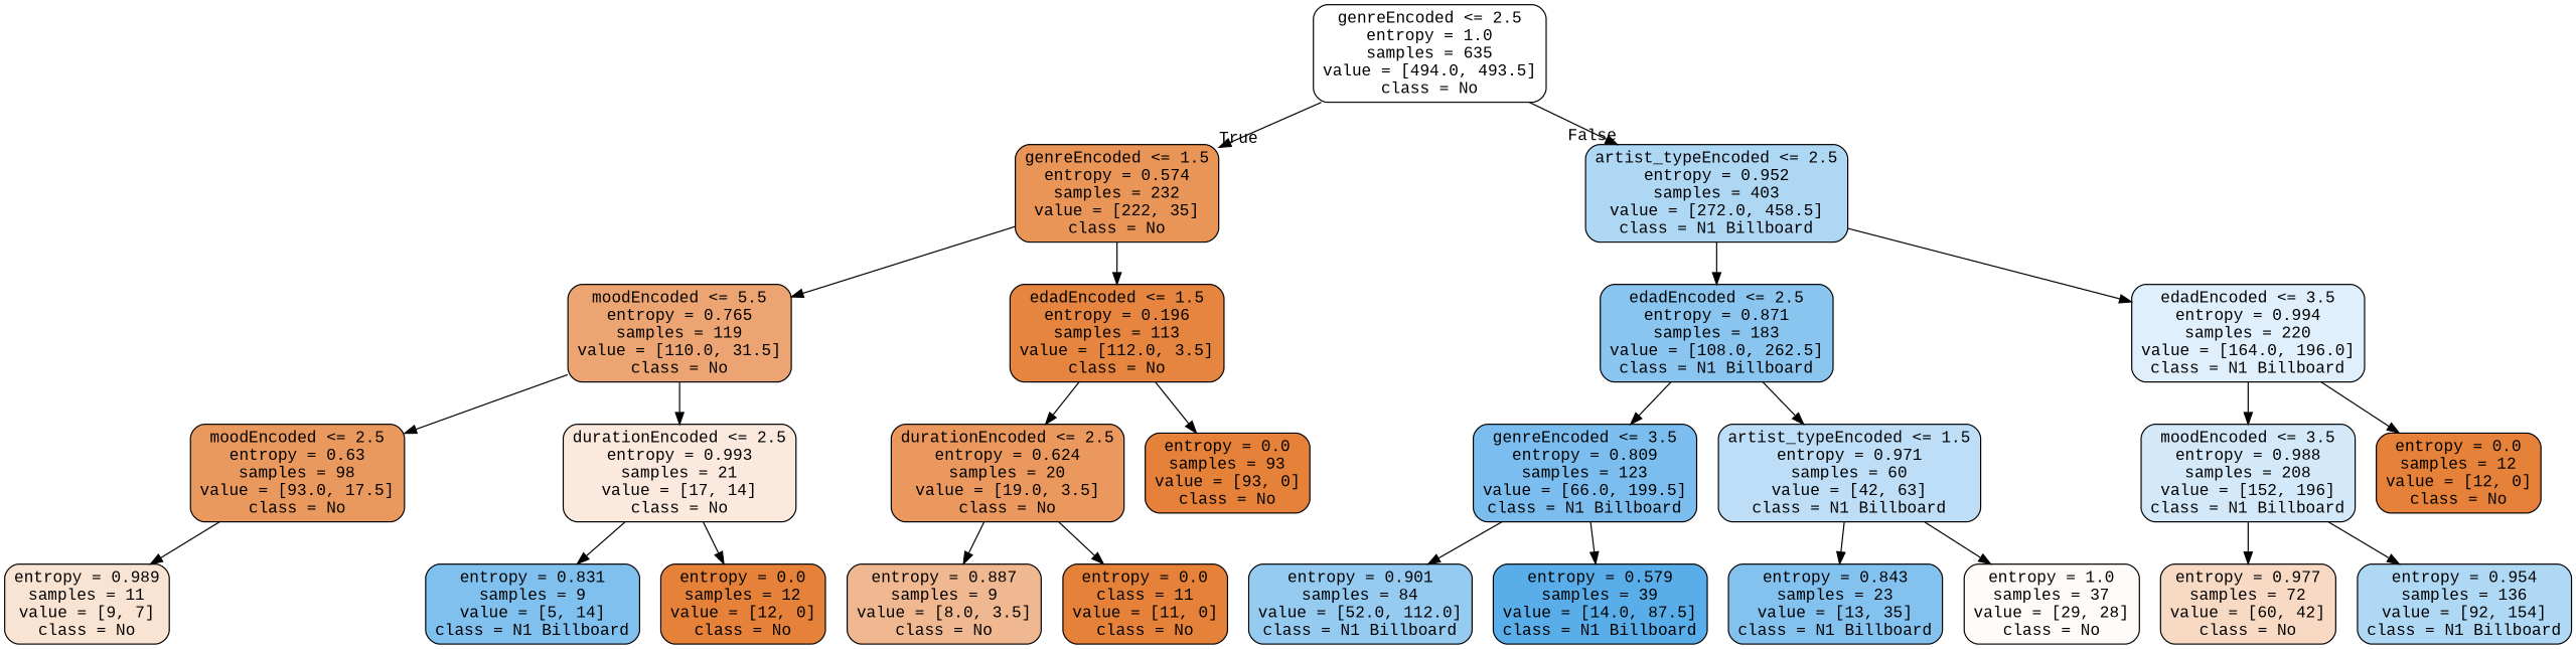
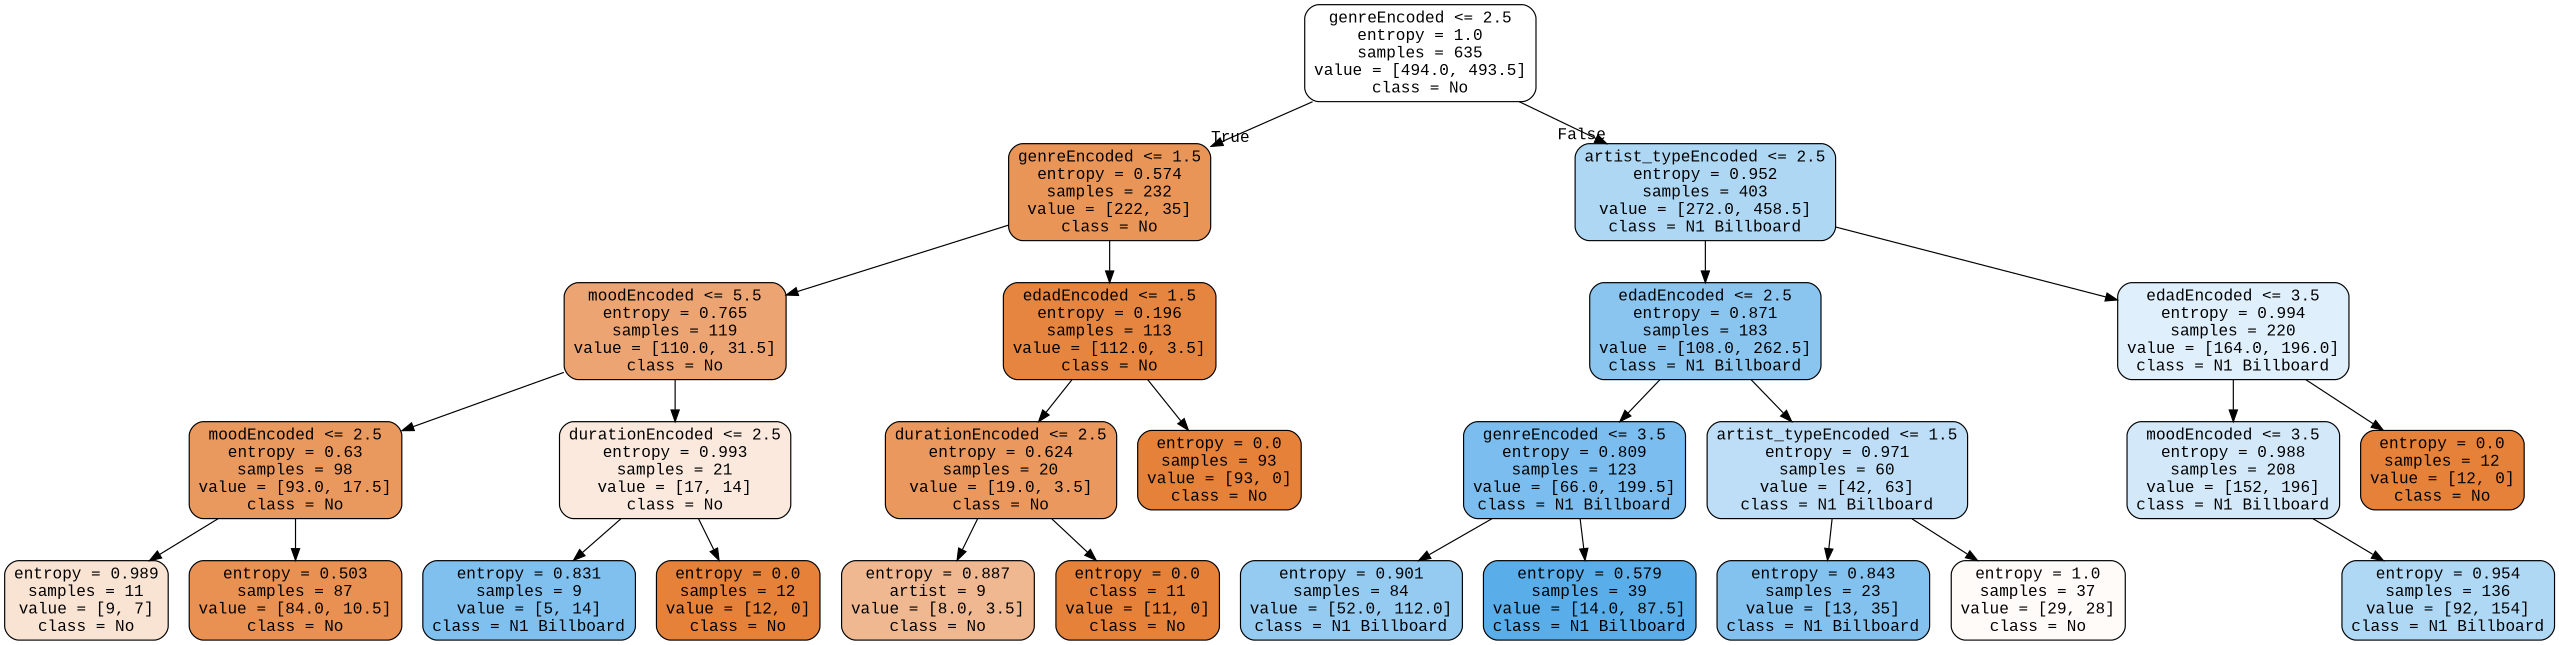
  digraph {
    fontname="Liberation Mono"
    node [color=black fillcolor="#e58139" fontname="Liberation Mono" shape=box style="filled, rounded"]
    edge [fontname="Liberation Mono"]
    n1 [fillcolor="#ffffff" label="genreEncoded <= 2.5\nentropy = 1.0\nsamples = 635\nvalue = [494.0, 493.5]\nclass = No"]
    n2 [fillcolor="#e99558" label="genreEncoded <= 1.5\nentropy = 0.574\nsamples = 232\nvalue = [222, 35]\nclass = No"]
    n3 [fillcolor="#aed7f4" label="artist_typeEncoded <= 2.5\nentropy = 0.952\nsamples = 403\nvalue = [272.0, 458.5]\nclass = N1 Billboard"]
    n4 [fillcolor="#eca572" label="moodEncoded <= 5.5\nentropy = 0.765\nsamples = 119\nvalue = [110.0, 31.5]\nclass = No"]
    n5 [fillcolor="#e6853f" label="edadEncoded <= 1.5\nentropy = 0.196\nsamples = 113\nvalue = [112.0, 3.5]\nclass = No"]
    n6 [fillcolor="#8ac5f0" label="edadEncoded <= 2.5\nentropy = 0.871\nsamples = 183\nvalue = [108.0, 262.5]\nclass = N1 Billboard"]
    n7 [fillcolor="#dfeffb" label="edadEncoded <= 3.5\nentropy = 0.994\nsamples = 220\nvalue = [164.0, 196.0]\nclass = N1 Billboard"]
    n8 [fillcolor="#ea995e" label="moodEncoded <= 2.5\nentropy = 0.63\nsamples = 98\nvalue = [93.0, 17.5]\nclass = No"]
    n9 [fillcolor="#fae9dc" label="durationEncoded <= 2.5\nentropy = 0.993\nsamples = 21\nvalue = [17, 14]\nclass = No"]
    n10 [fillcolor="#ea985d" label="durationEncoded <= 2.5\nentropy = 0.624\nsamples = 20\nvalue = [19.0, 3.5]\nclass = No"]
    n11 [label="entropy = 0.0\nsamples = 93\nvalue = [93, 0]\nclass = No"]
    n12 [fillcolor="#f9e3d3" label="entropy = 0.989\nsamples = 11\nvalue = [9, 7]\nclass = No"]
+   n13 [fillcolor="#e89152" label="entropy = 0.503\nsamples = 87\nvalue = [84.0, 10.5]\nclass = No"]
    n14 [fillcolor="#80c0ee" label="entropy = 0.831\nsamples = 9\nvalue = [5, 14]\nclass = N1 Billboard"]
    n15 [label="entropy = 0.0\nsamples = 12\nvalue = [12, 0]\nclass = No"]
-   n16 [fillcolor="#f0b890" label="entropy = 0.887\nsamples = 9\nvalue = [8.0, 3.5]\nclass = No"]
+   n16 [fillcolor="#f0b890" label="entropy = 0.887\nartist = 9\nvalue = [8.0, 3.5]\nclass = No"]
    n17 [label="entropy = 0.0\nclass = 11\nvalue = [11, 0]\nclass = No"]
    n18 [fillcolor="#7bbdee" label="genreEncoded <= 3.5\nentropy = 0.809\nsamples = 123\nvalue = [66.0, 199.5]\nclass = N1 Billboard"]
    n19 [fillcolor="#bddef6" label="artist_typeEncoded <= 1.5\nentropy = 0.971\nsamples = 60\nvalue = [42, 63]\nclass = N1 Billboard"]
    n20 [fillcolor="#d3e9f9" label="moodEncoded <= 3.5\nentropy = 0.988\nsamples = 208\nvalue = [152, 196]\nclass = N1 Billboard"]
    n21 [label="entropy = 0.0\nsamples = 12\nvalue = [12, 0]\nclass = No"]
    n22 [fillcolor="#95caf1" label="entropy = 0.901\nsamples = 84\nvalue = [52.0, 112.0]\nclass = N1 Billboard"]
    n23 [fillcolor="#59ade9" label="entropy = 0.579\nsamples = 39\nvalue = [14.0, 87.5]\nclass = N1 Billboard"]
    n24 [fillcolor="#83c1ef" label="entropy = 0.843\nsamples = 23\nvalue = [13, 35]\nclass = N1 Billboard"]
    n25 [fillcolor="#fefbf8" label="entropy = 1.0\nsamples = 37\nvalue = [29, 28]\nclass = No"]
-   n26 [fillcolor="#f7d9c4" label="entropy = 0.977\nsamples = 72\nvalue = [60, 42]\nclass = No"]
    n27 [fillcolor="#afd8f5" label="entropy = 0.954\nsamples = 136\nvalue = [92, 154]\nclass = N1 Billboard"]
    n1 -> n2 [headlabel=True labelangle=45 labeldistance=2.5]
    n1 -> n3 [headlabel=False labelangle=-45 labeldistance=2.5]
    n2 -> n4
    n2 -> n5
    n3 -> n6
    n3 -> n7
    n4 -> n8
    n4 -> n9
    n5 -> n10
    n5 -> n11
    n6 -> n18
    n6 -> n19
    n7 -> n20
    n7 -> n21
    n8 -> n12
+   n8 -> n13
    n9 -> n14
    n9 -> n15
    n10 -> n16
    n10 -> n17
    n18 -> n22
    n18 -> n23
    n19 -> n24
    n19 -> n25
-   n20 -> n26
    n20 -> n27
  }
